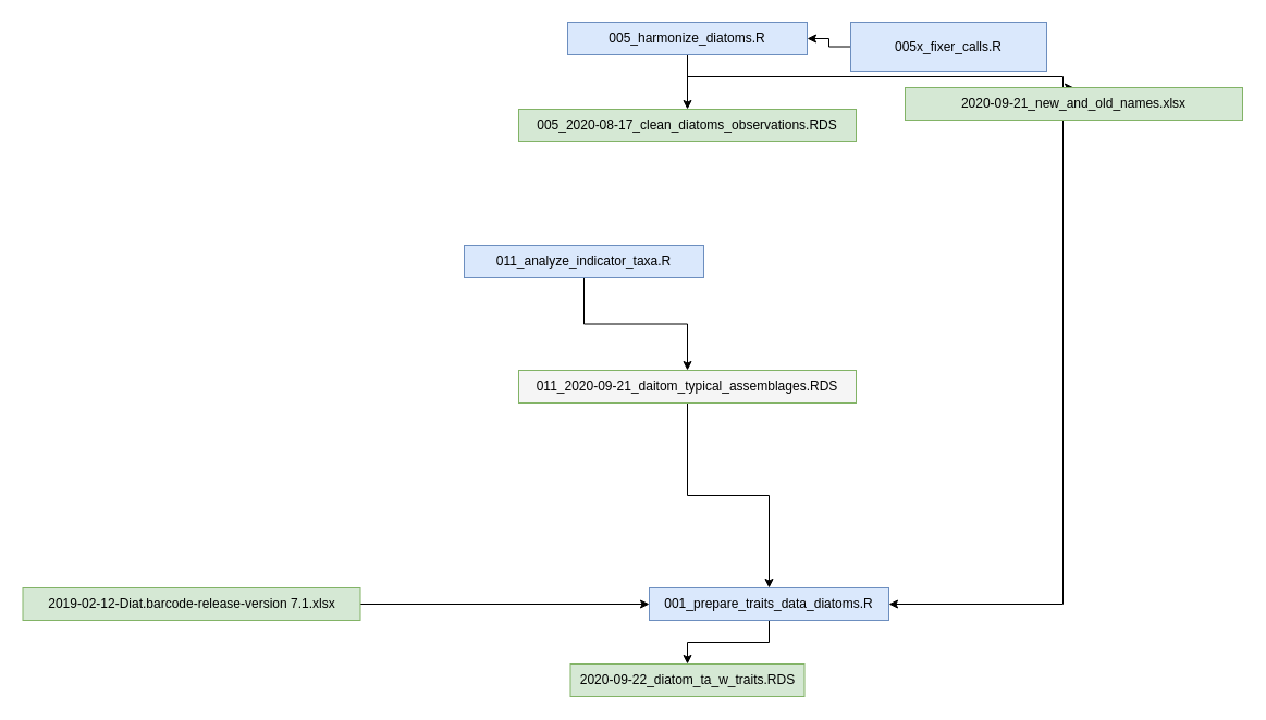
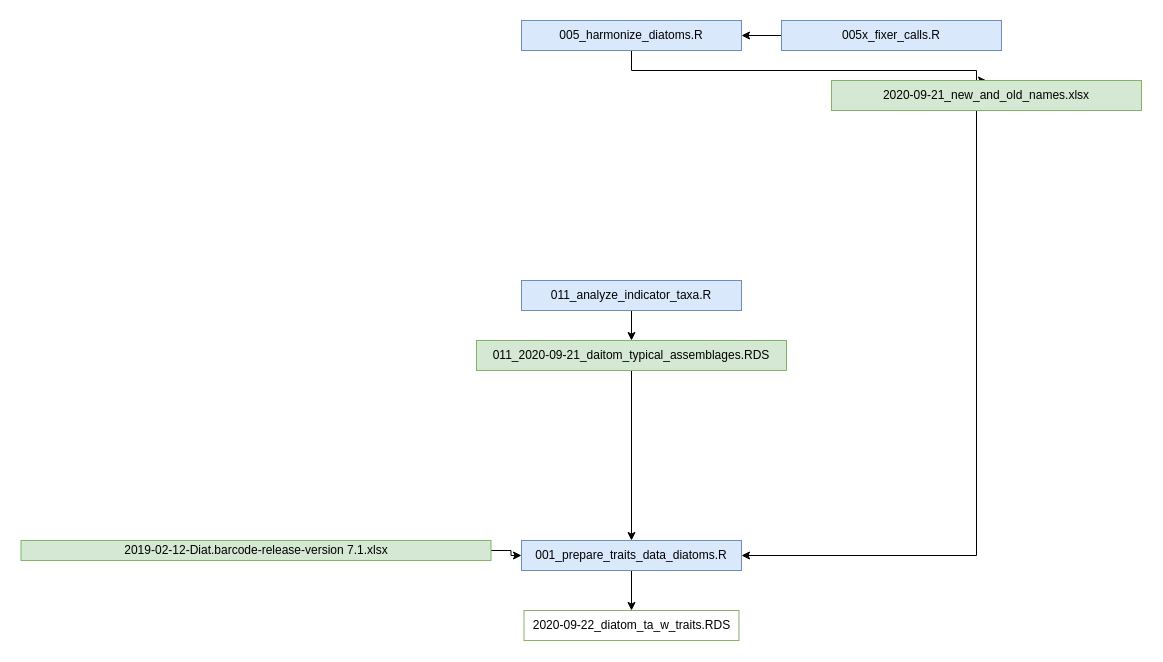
  <mxCell id="0" />
  <mxCell id="1" parent="0" />
  <mxCell id="2" style="edgeStyle=orthogonalEdgeStyle;rounded=0;orthogonalLoop=1;jettySize=auto;html=1;entryX=0.5;entryY=0;entryDx=0;entryDy=0;" parent="1" source="3" target="5" edge="1"><mxGeometry relative="1" as="geometry" /></mxCell>
- <mxCell id="3" value="011_analyze_indicator_taxa.R" style="rounded=0;whiteSpace=wrap;html=1;fillColor=#dae8fc;strokeColor=#6c8ebf;" parent="1" vertex="1"><mxGeometry x="426" y="225" width="220" height="30" as="geometry" /></mxCell>
+ <mxCell id="3" value="011_analyze_indicator_taxa.R" style="rounded=0;whiteSpace=wrap;html=1;fillColor=#dae8fc;strokeColor=#6c8ebf;" parent="1" vertex="1"><mxGeometry x="521" y="280" width="220" height="30" as="geometry" /></mxCell>
  <mxCell id="4" style="edgeStyle=orthogonalEdgeStyle;rounded=0;orthogonalLoop=1;jettySize=auto;html=1;" edge="1" parent="1" source="5" target="15"><mxGeometry relative="1" as="geometry" /></mxCell>
- <mxCell id="5" value="011_2020-09-21_daitom_typical_assemblages.RDS" style="rounded=0;whiteSpace=wrap;html=1;fillColor=#f5f5f5;strokeColor=#82b366;" parent="1" vertex="1"><mxGeometry x="476" y="340" width="310" height="30" as="geometry" /></mxCell>
- <mxCell id="6" style="edgeStyle=orthogonalEdgeStyle;rounded=0;orthogonalLoop=1;jettySize=auto;html=1;" parent="1" source="8" target="11" edge="1"><mxGeometry relative="1" as="geometry" /></mxCell>
+ <mxCell id="5" value="011_2020-09-21_daitom_typical_assemblages.RDS" style="rounded=0;whiteSpace=wrap;html=1;fillColor=#d5e8d4;strokeColor=#82b366;" parent="1" vertex="1"><mxGeometry x="476" y="340" width="310" height="30" as="geometry" /></mxCell>
  <mxCell id="7" style="edgeStyle=orthogonalEdgeStyle;rounded=0;orthogonalLoop=1;jettySize=auto;html=1;entryX=0.5;entryY=0;entryDx=0;entryDy=0;" parent="1" source="8" target="13" edge="1"><mxGeometry relative="1" as="geometry"><Array as="points"><mxPoint x="631" y="70" /><mxPoint x="976" y="70" /></Array></mxGeometry></mxCell>
  <mxCell id="8" value="&lt;span style=&quot;text-align: left ; white-space: nowrap&quot;&gt;005_harmonize_diatoms.R&lt;/span&gt;" style="rounded=0;whiteSpace=wrap;html=1;fillColor=#dae8fc;strokeColor=#6c8ebf;" parent="1" vertex="1"><mxGeometry x="521" y="20" width="220" height="30" as="geometry" /></mxCell>
  <mxCell id="9" style="edgeStyle=orthogonalEdgeStyle;rounded=0;orthogonalLoop=1;jettySize=auto;html=1;entryX=1;entryY=0.5;entryDx=0;entryDy=0;" parent="1" source="10" target="8" edge="1"><mxGeometry relative="1" as="geometry" /></mxCell>
- <mxCell id="10" value="&lt;div style=&quot;text-align: left&quot;&gt;&lt;span style=&quot;white-space: nowrap&quot;&gt;005x_fixer_calls.R&lt;/span&gt;&lt;/div&gt;" style="rounded=0;whiteSpace=wrap;html=1;fillColor=#dae8fc;strokeColor=#6c8ebf;" parent="1" vertex="1"><mxGeometry x="781" y="20" width="180" height="45" as="geometry" /></mxCell>
- <mxCell id="11" value="005_2020-08-17_clean_diatoms_observations.RDS" style="rounded=0;whiteSpace=wrap;html=1;fillColor=#d5e8d4;strokeColor=#82b366;" parent="1" vertex="1"><mxGeometry x="476" y="100" width="310" height="30" as="geometry" /></mxCell>
+ <mxCell id="10" value="&lt;div style=&quot;text-align: left&quot;&gt;&lt;span style=&quot;white-space: nowrap&quot;&gt;005x_fixer_calls.R&lt;/span&gt;&lt;/div&gt;" style="rounded=0;whiteSpace=wrap;html=1;fillColor=#dae8fc;strokeColor=#6c8ebf;" parent="1" vertex="1"><mxGeometry x="781" y="20" width="220" height="30" as="geometry" /></mxCell>
  <mxCell id="12" style="edgeStyle=orthogonalEdgeStyle;rounded=0;orthogonalLoop=1;jettySize=auto;html=1;entryX=1;entryY=0.5;entryDx=0;entryDy=0;" edge="1" parent="1" source="13" target="15"><mxGeometry relative="1" as="geometry"><Array as="points"><mxPoint x="976" y="555" /></Array></mxGeometry></mxCell>
  <mxCell id="13" value="2020-09-21_new_and_old_names.xlsx" style="rounded=0;whiteSpace=wrap;html=1;fillColor=#d5e8d4;strokeColor=#82b366;" parent="1" vertex="1"><mxGeometry x="831" y="80" width="310" height="30" as="geometry" /></mxCell>
  <mxCell id="14" style="edgeStyle=orthogonalEdgeStyle;rounded=0;orthogonalLoop=1;jettySize=auto;html=1;entryX=0.5;entryY=0;entryDx=0;entryDy=0;" edge="1" parent="1" source="15" target="18"><mxGeometry relative="1" as="geometry" /></mxCell>
- <mxCell id="15" value="001_prepare_traits_data_diatoms.R" style="rounded=0;whiteSpace=wrap;html=1;fillColor=#dae8fc;strokeColor=#6c8ebf;" vertex="1" parent="1"><mxGeometry x="596" y="540" width="220" height="30" as="geometry" /></mxCell>
+ <mxCell id="15" value="001_prepare_traits_data_diatoms.R" style="rounded=0;whiteSpace=wrap;html=1;fillColor=#dae8fc;strokeColor=#6c8ebf;" vertex="1" parent="1"><mxGeometry x="521" y="540" width="220" height="30" as="geometry" /></mxCell>
  <mxCell id="16" style="edgeStyle=orthogonalEdgeStyle;rounded=0;orthogonalLoop=1;jettySize=auto;html=1;" edge="1" parent="1" source="17" target="15"><mxGeometry relative="1" as="geometry" /></mxCell>
- <mxCell id="17" value="2019-02-12-Diat.barcode-release-version 7.1.xlsx" style="rounded=0;whiteSpace=wrap;html=1;fillColor=#d5e8d4;strokeColor=#82b366;" vertex="1" parent="1"><mxGeometry x="20.5" y="540" width="310" height="30" as="geometry" /></mxCell>
- <mxCell id="18" value="2020-09-22_diatom_ta_w_traits.RDS" style="rounded=0;whiteSpace=wrap;html=1;fillColor=#d5e8d4;strokeColor=#82b366;" vertex="1" parent="1"><mxGeometry x="523.5" y="610" width="215" height="30" as="geometry" /></mxCell>
+ <mxCell id="17" value="2019-02-12-Diat.barcode-release-version 7.1.xlsx" style="rounded=0;whiteSpace=wrap;html=1;fillColor=#d5e8d4;strokeColor=#82b366;" vertex="1" parent="1"><mxGeometry x="20.5" y="540" width="470" height="20" as="geometry" /></mxCell>
+ <mxCell id="18" value="2020-09-22_diatom_ta_w_traits.RDS" style="rounded=0;whiteSpace=wrap;html=1;fillColor=#ffffff;strokeColor=#82b366;" vertex="1" parent="1"><mxGeometry x="523.5" y="610" width="215" height="30" as="geometry" /></mxCell>
